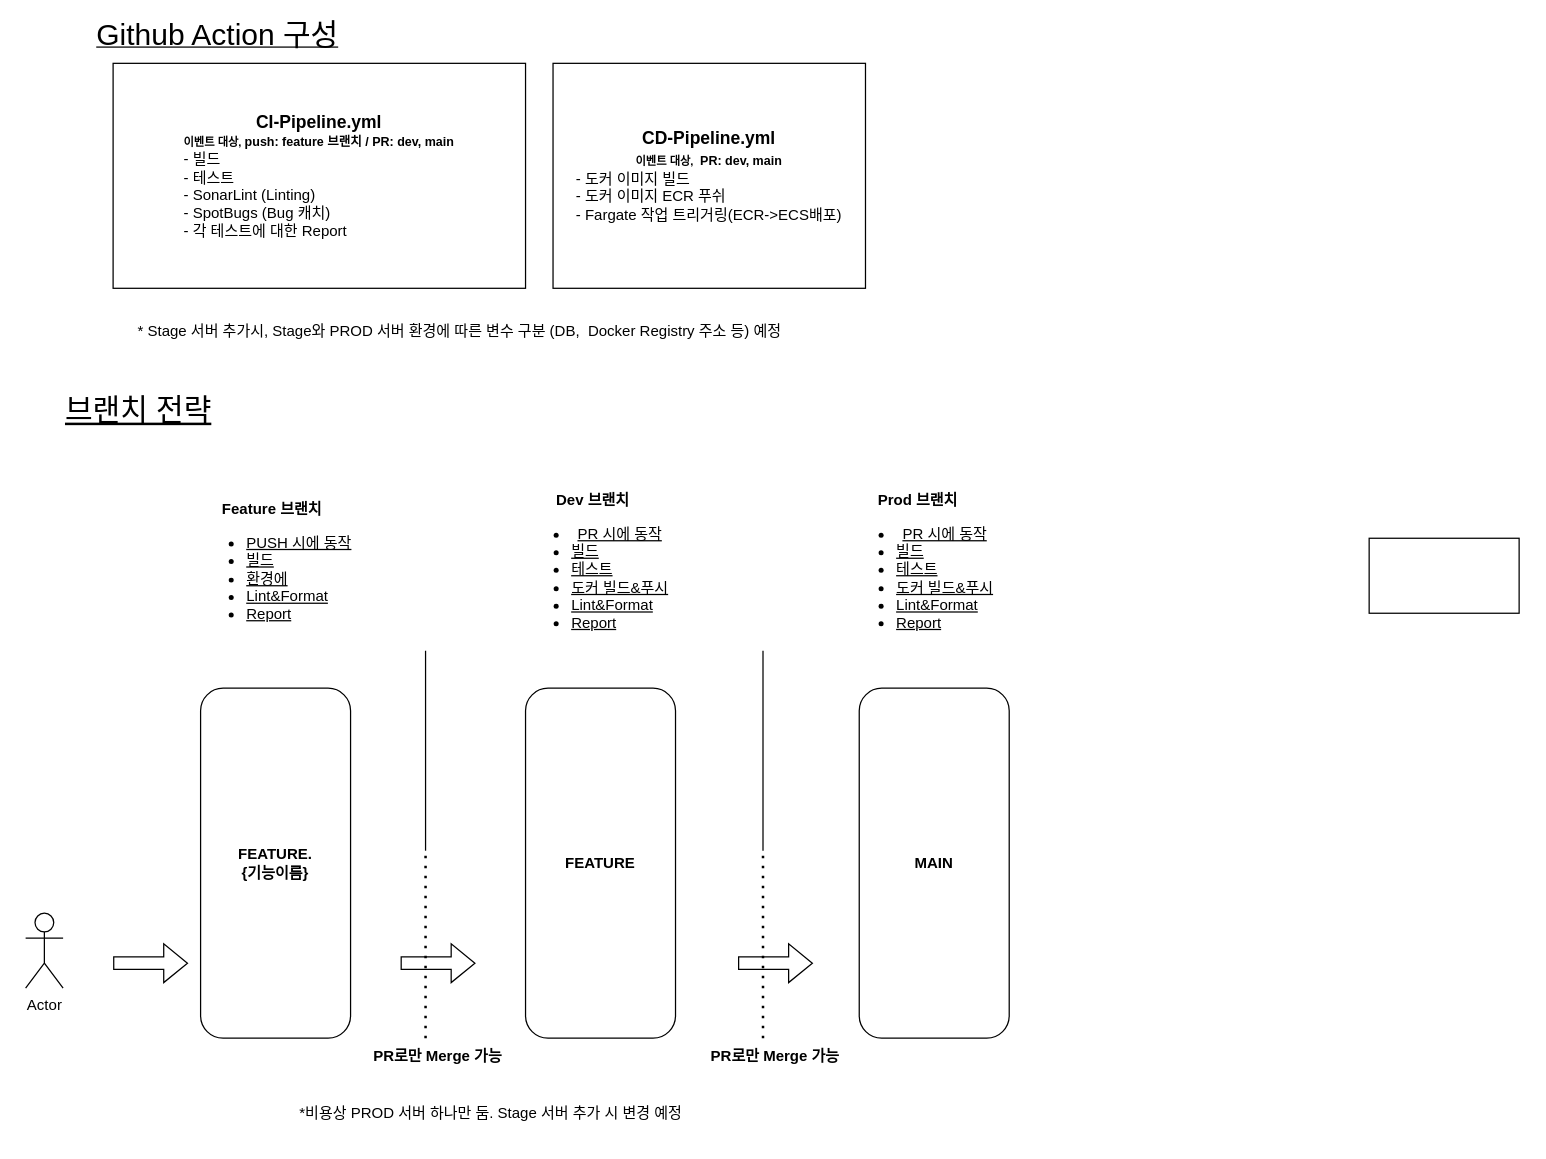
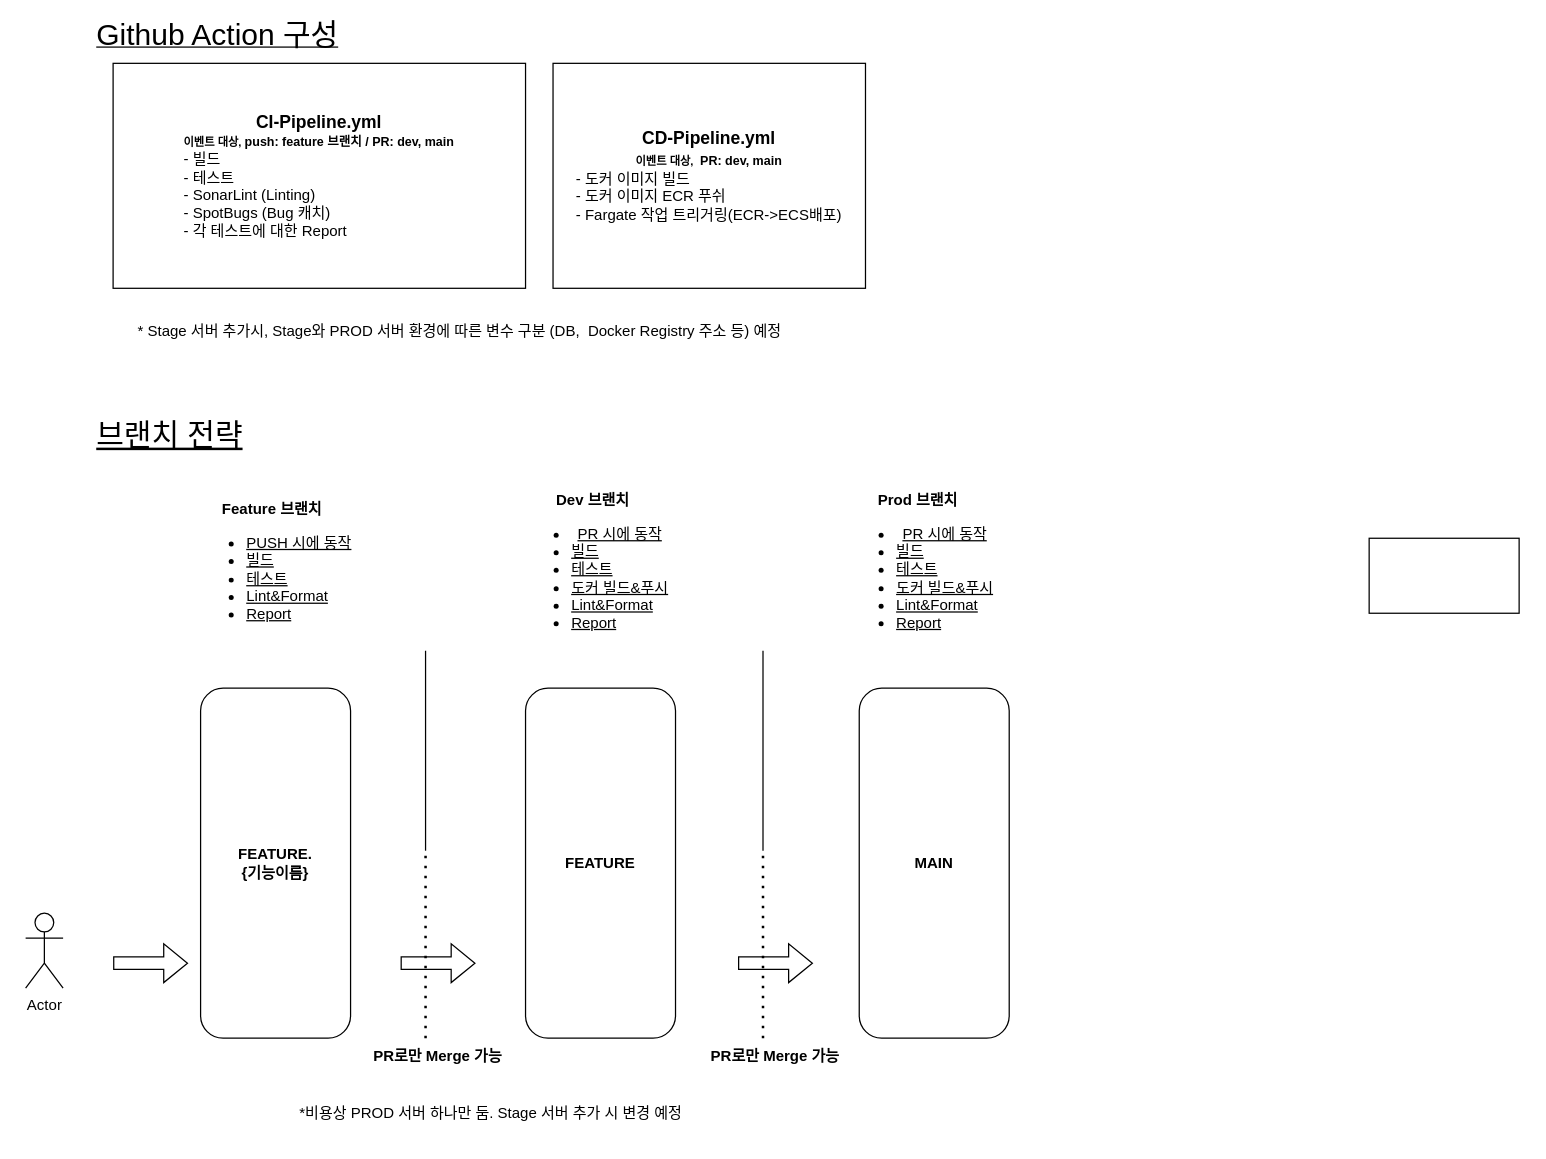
  <mxCell id="0" />
  <mxCell id="1" parent="0" />
  <mxCell id="2" value="&lt;b&gt;FEATURE.&lt;/b&gt;&lt;div&gt;&lt;b&gt;{기능이름}&lt;/b&gt;&lt;/div&gt;" style="rounded=1;whiteSpace=wrap;html=1;" parent="1" vertex="1"><mxGeometry x="160" y="550" width="120" height="280" as="geometry" /></mxCell>
  <mxCell id="3" value="&lt;b&gt;FEATURE&lt;/b&gt;" style="rounded=1;whiteSpace=wrap;html=1;" parent="1" vertex="1"><mxGeometry x="420" y="550" width="120" height="280" as="geometry" /></mxCell>
  <mxCell id="4" value="&lt;b&gt;MAIN&lt;/b&gt;" style="rounded=1;whiteSpace=wrap;html=1;" parent="1" vertex="1"><mxGeometry x="687" y="550" width="120" height="280" as="geometry" /></mxCell>
  <mxCell id="5" value="&lt;div&gt;&lt;br&gt;&lt;/div&gt;" style="text;html=1;align=left;verticalAlign=middle;resizable=0;points=[];autosize=1;strokeColor=none;fillColor=none;" parent="1" vertex="1"><mxGeometry x="165" y="845" width="20" height="30" as="geometry" /></mxCell>
  <mxCell id="6" value="" style="group" parent="1" vertex="1" connectable="0"><mxGeometry x="290" y="520" width="120" height="340" as="geometry" /></mxCell>
  <mxCell id="7" value="" style="endArrow=none;html=1;rounded=0;" parent="6" edge="1"><mxGeometry width="50" height="50" relative="1" as="geometry"><mxPoint x="50" y="160" as="sourcePoint" /><mxPoint x="50" as="targetPoint" /></mxGeometry></mxCell>
  <mxCell id="8" value="" style="endArrow=none;dashed=1;html=1;dashPattern=1 3;strokeWidth=2;rounded=0;" parent="6" edge="1"><mxGeometry width="50" height="50" relative="1" as="geometry"><mxPoint x="50" y="310" as="sourcePoint" /><mxPoint x="50" y="160" as="targetPoint" /></mxGeometry></mxCell>
  <mxCell id="9" value="&lt;span style=&quot;color: rgba(0, 0, 0, 0); font-family: monospace; font-size: 0px; text-align: start; background-color: rgb(251, 251, 251);&quot;&gt;%3CmxGraphModel%3E%3Croot%3E%3CmxCell%20id%3D%220%22%2F%3E%3CmxCell%20id%3D%221%22%20parent%3D%220%22%2F%3E%3CmxCell%20id%3D%222%22%20value%3D%22%22%20style%3D%22group%22%20vertex%3D%221%22%20connectable%3D%220%22%20parent%3D%221%22%3E%3CmxGeometry%20x%3D%22310%22%20y%3D%22120%22%20width%3D%22120%22%20height%3D%22340%22%20as%3D%22geometry%22%2F%3E%3C%2FmxCell%3E%3CmxCell%20id%3D%223%22%20value%3D%22%22%20style%3D%22endArrow%3Dnone%3Bhtml%3D1%3Brounded%3D0%3B%22%20edge%3D%221%22%20parent%3D%222%22%3E%3CmxGeometry%20width%3D%2250%22%20height%3D%2250%22%20relative%3D%221%22%20as%3D%22geometry%22%3E%3CmxPoint%20x%3D%2250%22%20y%3D%22160%22%20as%3D%22sourcePoint%22%2F%3E%3CmxPoint%20x%3D%2250%22%20as%3D%22targetPoint%22%2F%3E%3C%2FmxGeometry%3E%3C%2FmxCell%3E%3CmxCell%20id%3D%224%22%20value%3D%22%22%20style%3D%22endArrow%3Dnone%3Bdashed%3D1%3Bhtml%3D1%3BdashPattern%3D1%203%3BstrokeWidth%3D2%3Brounded%3D0%3B%22%20edge%3D%221%22%20parent%3D%222%22%3E%3CmxGeometry%20width%3D%2250%22%20height%3D%2250%22%20relative%3D%221%22%20as%3D%22geometry%22%3E%3CmxPoint%20x%3D%2250%22%20y%3D%22310%22%20as%3D%22sourcePoint%22%2F%3E%3CmxPoint%20x%3D%2250%22%20y%3D%22160%22%20as%3D%22targetPoint%22%2F%3E%3C%2FmxGeometry%3E%3C%2FmxCell%3E%3CmxCell%20id%3D%225%22%20value%3D%22%22%20style%3D%22shape%3DflexArrow%3BendArrow%3Dclassic%3Bhtml%3D1%3Brounded%3D0%3B%22%20edge%3D%221%22%20parent%3D%222%22%3E%3CmxGeometry%20width%3D%2250%22%20height%3D%2250%22%20relative%3D%221%22%20as%3D%22geometry%22%3E%3CmxPoint%20x%3D%2230%22%20y%3D%22250%22%20as%3D%22sourcePoint%22%2F%3E%3CmxPoint%20x%3D%2290%22%20y%3D%22250%22%20as%3D%22targetPoint%22%2F%3E%3C%2FmxGeometry%3E%3C%2FmxCell%3E%3CmxCell%20id%3D%226%22%20value%3D%22%26lt%3Bb%26gt%3BPR%EB%A1%9C%EB%A7%8C%20Merge%20%EA%B0%80%EB%8A%A5%26lt%3B%2Fb%26gt%3B%22%20style%3D%22text%3Bhtml%3D1%3Balign%3Dcenter%3BverticalAlign%3Dmiddle%3BwhiteSpace%3Dwrap%3Brounded%3D0%3B%22%20vertex%3D%221%22%20parent%3D%222%22%3E%3CmxGeometry%20y%3D%22310%22%20width%3D%22120%22%20height%3D%2230%22%20as%3D%22geometry%22%2F%3E%3C%2FmxCell%3E%3C%2Froot%3E%3C%2FmxGraphModel%3E&lt;/span&gt;" style="shape=flexArrow;endArrow=classic;html=1;rounded=0;" parent="6" edge="1"><mxGeometry width="50" height="50" relative="1" as="geometry"><mxPoint x="30" y="250" as="sourcePoint" /><mxPoint x="90" y="250" as="targetPoint" /></mxGeometry></mxCell>
  <mxCell id="10" value="&lt;b&gt;PR로만 Merge 가능&lt;/b&gt;" style="text;html=1;align=center;verticalAlign=middle;whiteSpace=wrap;rounded=0;" parent="6" vertex="1"><mxGeometry y="310" width="120" height="30" as="geometry" /></mxCell>
  <mxCell id="11" value="" style="group" parent="1" vertex="1" connectable="0"><mxGeometry x="560" y="520" width="120" height="340" as="geometry" /></mxCell>
  <mxCell id="12" value="" style="endArrow=none;html=1;rounded=0;" parent="11" edge="1"><mxGeometry width="50" height="50" relative="1" as="geometry"><mxPoint x="50" y="160" as="sourcePoint" /><mxPoint x="50" as="targetPoint" /></mxGeometry></mxCell>
  <mxCell id="13" value="" style="endArrow=none;dashed=1;html=1;dashPattern=1 3;strokeWidth=2;rounded=0;" parent="11" edge="1"><mxGeometry width="50" height="50" relative="1" as="geometry"><mxPoint x="50" y="310" as="sourcePoint" /><mxPoint x="50" y="160" as="targetPoint" /></mxGeometry></mxCell>
  <mxCell id="14" value="" style="shape=flexArrow;endArrow=classic;html=1;rounded=0;" parent="11" edge="1"><mxGeometry width="50" height="50" relative="1" as="geometry"><mxPoint x="30" y="250" as="sourcePoint" /><mxPoint x="90" y="250" as="targetPoint" /></mxGeometry></mxCell>
  <mxCell id="15" value="&lt;b&gt;PR로만 Merge 가능&lt;/b&gt;" style="text;html=1;align=center;verticalAlign=middle;whiteSpace=wrap;rounded=0;" parent="11" vertex="1"><mxGeometry y="310" width="120" height="30" as="geometry" /></mxCell>
  <mxCell id="16" value="" style="shape=flexArrow;endArrow=classic;html=1;rounded=0;" parent="1" edge="1"><mxGeometry width="50" height="50" relative="1" as="geometry"><mxPoint x="90" y="770" as="sourcePoint" /><mxPoint x="150" y="770" as="targetPoint" /></mxGeometry></mxCell>
  <mxCell id="17" value="Actor" style="shape=umlActor;verticalLabelPosition=bottom;verticalAlign=top;html=1;outlineConnect=0;" parent="1" vertex="1"><mxGeometry x="20" y="730" width="30" height="60" as="geometry" /></mxCell>
  <mxCell id="18" value="&lt;div&gt;&lt;u&gt;&lt;font style=&quot;font-size: 24px;&quot;&gt;Github Action 구성&lt;/font&gt;&lt;/u&gt;&lt;/div&gt;&lt;div&gt;&lt;br&gt;&lt;/div&gt;" style="text;html=1;align=left;verticalAlign=middle;whiteSpace=wrap;rounded=0;" parent="1" vertex="1"><mxGeometry x="75" y="20" width="240" height="30" as="geometry" /></mxCell>
- <mxCell id="19" value="&lt;div&gt;&lt;div style=&quot;text-align: center;&quot;&gt;&lt;b&gt;Feature 브랜치&amp;nbsp;&lt;/b&gt;&lt;/div&gt;&lt;/div&gt;&lt;div&gt;&lt;ul&gt;&lt;li style=&quot;text-align: center;&quot;&gt;&lt;u&gt;PUSH 시에 동작&lt;/u&gt;&lt;/li&gt;&lt;li&gt;&lt;u&gt;빌드&lt;/u&gt;&lt;/li&gt;&lt;li&gt;&lt;u&gt;환경에&lt;/u&gt;&lt;/li&gt;&lt;li&gt;&lt;u&gt;Lint&amp;amp;Format&lt;/u&gt;&lt;/li&gt;&lt;li&gt;&lt;u&gt;Report&lt;/u&gt;&lt;/li&gt;&lt;/ul&gt;&lt;/div&gt;" style="text;html=1;align=left;verticalAlign=middle;whiteSpace=wrap;rounded=0;" parent="1" vertex="1"><mxGeometry x="155" y="440" width="130" height="30" as="geometry" /></mxCell>
+ <mxCell id="19" value="&lt;div&gt;&lt;div style=&quot;text-align: center;&quot;&gt;&lt;b&gt;Feature 브랜치&amp;nbsp;&lt;/b&gt;&lt;/div&gt;&lt;/div&gt;&lt;div&gt;&lt;ul&gt;&lt;li style=&quot;text-align: center;&quot;&gt;&lt;u&gt;PUSH 시에 동작&lt;/u&gt;&lt;/li&gt;&lt;li&gt;&lt;u&gt;빌드&lt;/u&gt;&lt;/li&gt;&lt;li&gt;&lt;u&gt;테스트&lt;/u&gt;&lt;/li&gt;&lt;li&gt;&lt;u&gt;Lint&amp;amp;Format&lt;/u&gt;&lt;/li&gt;&lt;li&gt;&lt;u&gt;Report&lt;/u&gt;&lt;/li&gt;&lt;/ul&gt;&lt;/div&gt;" style="text;html=1;align=left;verticalAlign=middle;whiteSpace=wrap;rounded=0;" parent="1" vertex="1"><mxGeometry x="155" y="440" width="130" height="30" as="geometry" /></mxCell>
  <mxCell id="20" value="&lt;div&gt;&lt;div style=&quot;text-align: center;&quot;&gt;&lt;b&gt;Dev 브랜치&amp;nbsp;&lt;/b&gt;&lt;/div&gt;&lt;/div&gt;&lt;div&gt;&lt;ul&gt;&lt;li style=&quot;text-align: center;&quot;&gt;&lt;u&gt;PR 시에 동작&lt;/u&gt;&lt;/li&gt;&lt;li&gt;&lt;u&gt;빌드&lt;/u&gt;&lt;/li&gt;&lt;li&gt;&lt;u&gt;테스트&lt;/u&gt;&lt;/li&gt;&lt;li&gt;&lt;u&gt;도커 빌드&amp;amp;푸시&lt;/u&gt;&lt;/li&gt;&lt;li&gt;&lt;u&gt;Lint&amp;amp;Format&lt;/u&gt;&lt;/li&gt;&lt;li&gt;&lt;u&gt;Report&lt;/u&gt;&lt;/li&gt;&lt;/ul&gt;&lt;/div&gt;" style="text;html=1;align=left;verticalAlign=middle;whiteSpace=wrap;rounded=0;" parent="1" vertex="1"><mxGeometry x="415" y="440" width="130" height="30" as="geometry" /></mxCell>
  <mxCell id="21" value="&lt;div&gt;&lt;div style=&quot;text-align: center;&quot;&gt;&lt;b&gt;Prod 브랜치&amp;nbsp;&lt;/b&gt;&lt;/div&gt;&lt;/div&gt;&lt;div&gt;&lt;ul&gt;&lt;li style=&quot;text-align: center;&quot;&gt;&lt;u&gt;PR 시에 동작&lt;/u&gt;&lt;/li&gt;&lt;li&gt;&lt;u&gt;빌드&lt;/u&gt;&lt;/li&gt;&lt;li&gt;&lt;u&gt;테스트&lt;/u&gt;&lt;/li&gt;&lt;li&gt;&lt;u&gt;도커 빌드&amp;amp;푸시&lt;/u&gt;&lt;/li&gt;&lt;li&gt;&lt;u&gt;Lint&amp;amp;Format&lt;/u&gt;&lt;/li&gt;&lt;li&gt;&lt;u&gt;Report&lt;/u&gt;&lt;/li&gt;&lt;/ul&gt;&lt;/div&gt;" style="text;html=1;align=left;verticalAlign=middle;whiteSpace=wrap;rounded=0;" parent="1" vertex="1"><mxGeometry x="675" y="440" width="130" height="30" as="geometry" /></mxCell>
  <mxCell id="22" value="" style="rounded=0;whiteSpace=wrap;html=1;" parent="1" vertex="1"><mxGeometry x="1095" y="430" width="120" height="60" as="geometry" /></mxCell>
  <mxCell id="23" value="&lt;b&gt;&lt;font style=&quot;font-size: 14px;&quot;&gt;CI-Pipeline.yml&lt;/font&gt;&lt;/b&gt;&lt;div style=&quot;text-align: left;&quot;&gt;&lt;b style=&quot;&quot;&gt;&lt;font style=&quot;font-size: 9px;&quot;&gt;이벤트 대상,&amp;nbsp;&lt;/font&gt;&lt;/b&gt;&lt;b style=&quot;background-color: initial;&quot;&gt;&lt;font style=&quot;font-size: 10px;&quot;&gt;push: feature 브랜치 /&amp;nbsp;&lt;/font&gt;&lt;/b&gt;&lt;b style=&quot;background-color: initial;&quot;&gt;&lt;font style=&quot;font-size: 10px;&quot;&gt;PR: dev, main&lt;/font&gt;&lt;/b&gt;&lt;/div&gt;&lt;div&gt;&lt;div&gt;&lt;div style=&quot;text-align: left;&quot;&gt;- 빌드&lt;/div&gt;&lt;div style=&quot;text-align: left;&quot;&gt;- 테스트&lt;/div&gt;&lt;div style=&quot;text-align: left;&quot;&gt;- SonarLint (Linting)&lt;/div&gt;&lt;div style=&quot;text-align: left;&quot;&gt;- SpotBugs (Bug 캐치)&lt;/div&gt;&lt;div style=&quot;text-align: left;&quot;&gt;- 각 테스트에 대한 Report&lt;/div&gt;&lt;/div&gt;&lt;/div&gt;" style="rounded=0;whiteSpace=wrap;html=1;" vertex="1" parent="1"><mxGeometry x="90" y="50" width="330" height="180" as="geometry" /></mxCell>
  <mxCell id="24" value="&lt;b&gt;&lt;font style=&quot;font-size: 14px;&quot;&gt;CD-Pipeline.yml&lt;/font&gt;&lt;/b&gt;&lt;div&gt;&lt;b style=&quot;text-align: left;&quot;&gt;&lt;font style=&quot;font-size: 9px;&quot;&gt;이벤트 대상,&amp;nbsp;&lt;/font&gt;&lt;/b&gt;&lt;b style=&quot;text-align: left; background-color: initial;&quot;&gt;&lt;font style=&quot;font-size: 10px;&quot;&gt;&amp;nbsp;&lt;/font&gt;&lt;/b&gt;&lt;b style=&quot;text-align: left; background-color: initial;&quot;&gt;&lt;font style=&quot;font-size: 10px;&quot;&gt;PR: dev, main&lt;/font&gt;&lt;/b&gt;&lt;span style=&quot;font-size: 14px;&quot;&gt;&lt;b&gt;&lt;br&gt;&lt;/b&gt;&lt;/span&gt;&lt;div style=&quot;text-align: left;&quot;&gt;- 도커 이미지 빌드&lt;/div&gt;&lt;div style=&quot;text-align: left;&quot;&gt;- 도커 이미지 ECR 푸쉬&lt;/div&gt;&lt;div style=&quot;text-align: left;&quot;&gt;- Fargate 작업 트리거링(ECR-&amp;gt;ECS배포)&lt;/div&gt;&lt;/div&gt;" style="rounded=0;whiteSpace=wrap;html=1;" vertex="1" parent="1"><mxGeometry x="442" y="50" width="250" height="180" as="geometry" /></mxCell>
  <mxCell id="25" value="*비용상 PROD 서버 하나만 둠. Stage 서버 추가 시 변경 예정" style="text;html=1;align=center;verticalAlign=middle;whiteSpace=wrap;rounded=0;" vertex="1" parent="1"><mxGeometry x="160" y="875" width="465" height="30" as="geometry" /></mxCell>
  <mxCell id="26" value="* Stage 서버 추가시, Stage와 PROD 서버 환경에 따른 변수 구분 (DB,&amp;nbsp; Docker Registry 주소 등) 예정" style="text;html=1;align=center;verticalAlign=middle;whiteSpace=wrap;rounded=0;" vertex="1" parent="1"><mxGeometry x="90" y="250" width="555" height="30" as="geometry" /></mxCell>
- <mxCell id="27" value="&lt;div&gt;&lt;span style=&quot;font-size: 24px;&quot;&gt;&lt;u&gt;브랜치 전략&lt;/u&gt;&lt;/span&gt;&lt;/div&gt;&lt;div&gt;&lt;br&gt;&lt;/div&gt;" style="text;html=1;align=left;verticalAlign=middle;whiteSpace=wrap;rounded=0;" vertex="1" parent="1"><mxGeometry x="50" y="320" width="240" height="30" as="geometry" /></mxCell>
+ <mxCell id="27" value="&lt;div&gt;&lt;span style=&quot;font-size: 24px;&quot;&gt;&lt;u&gt;브랜치 전략&lt;/u&gt;&lt;/span&gt;&lt;/div&gt;&lt;div&gt;&lt;br&gt;&lt;/div&gt;" style="text;html=1;align=left;verticalAlign=middle;whiteSpace=wrap;rounded=0;" vertex="1" parent="1"><mxGeometry x="75" y="340" width="240" height="30" as="geometry" /></mxCell>
